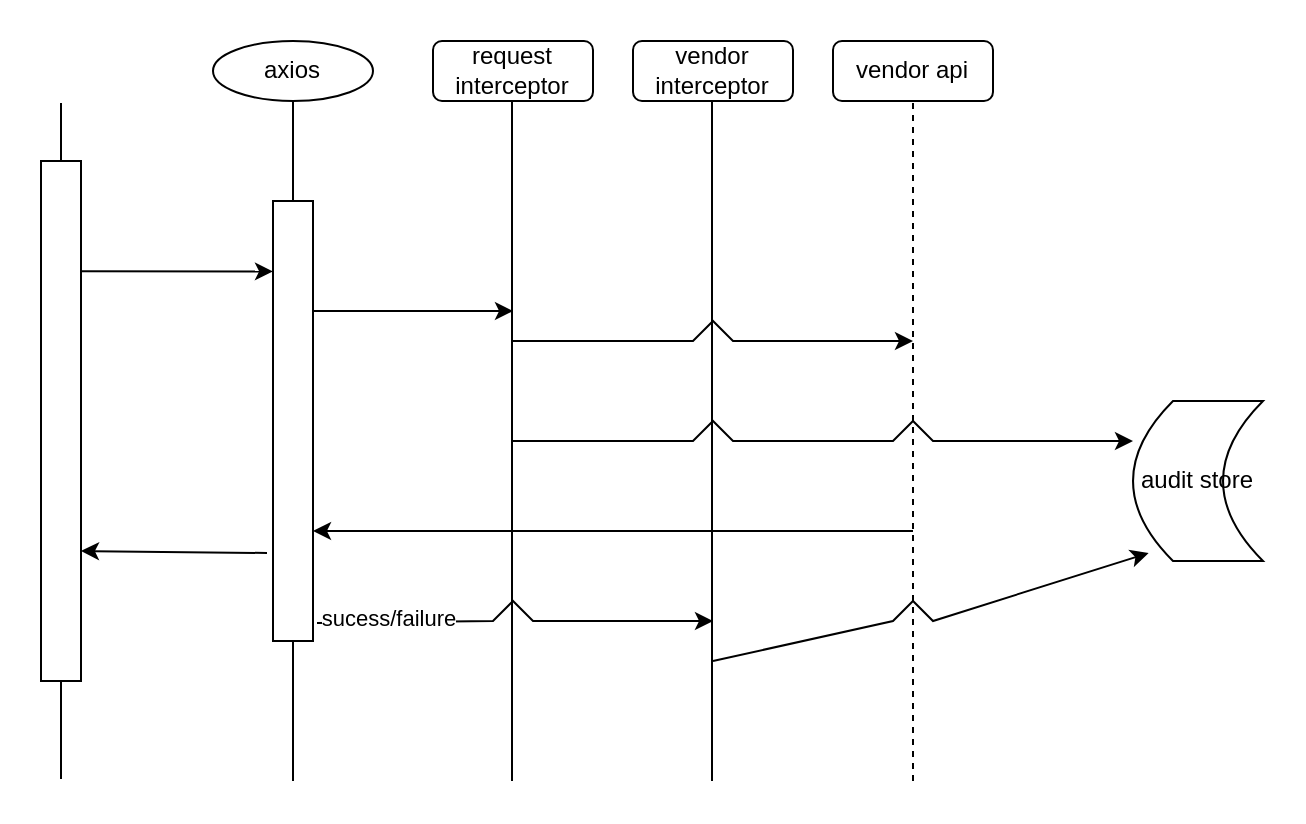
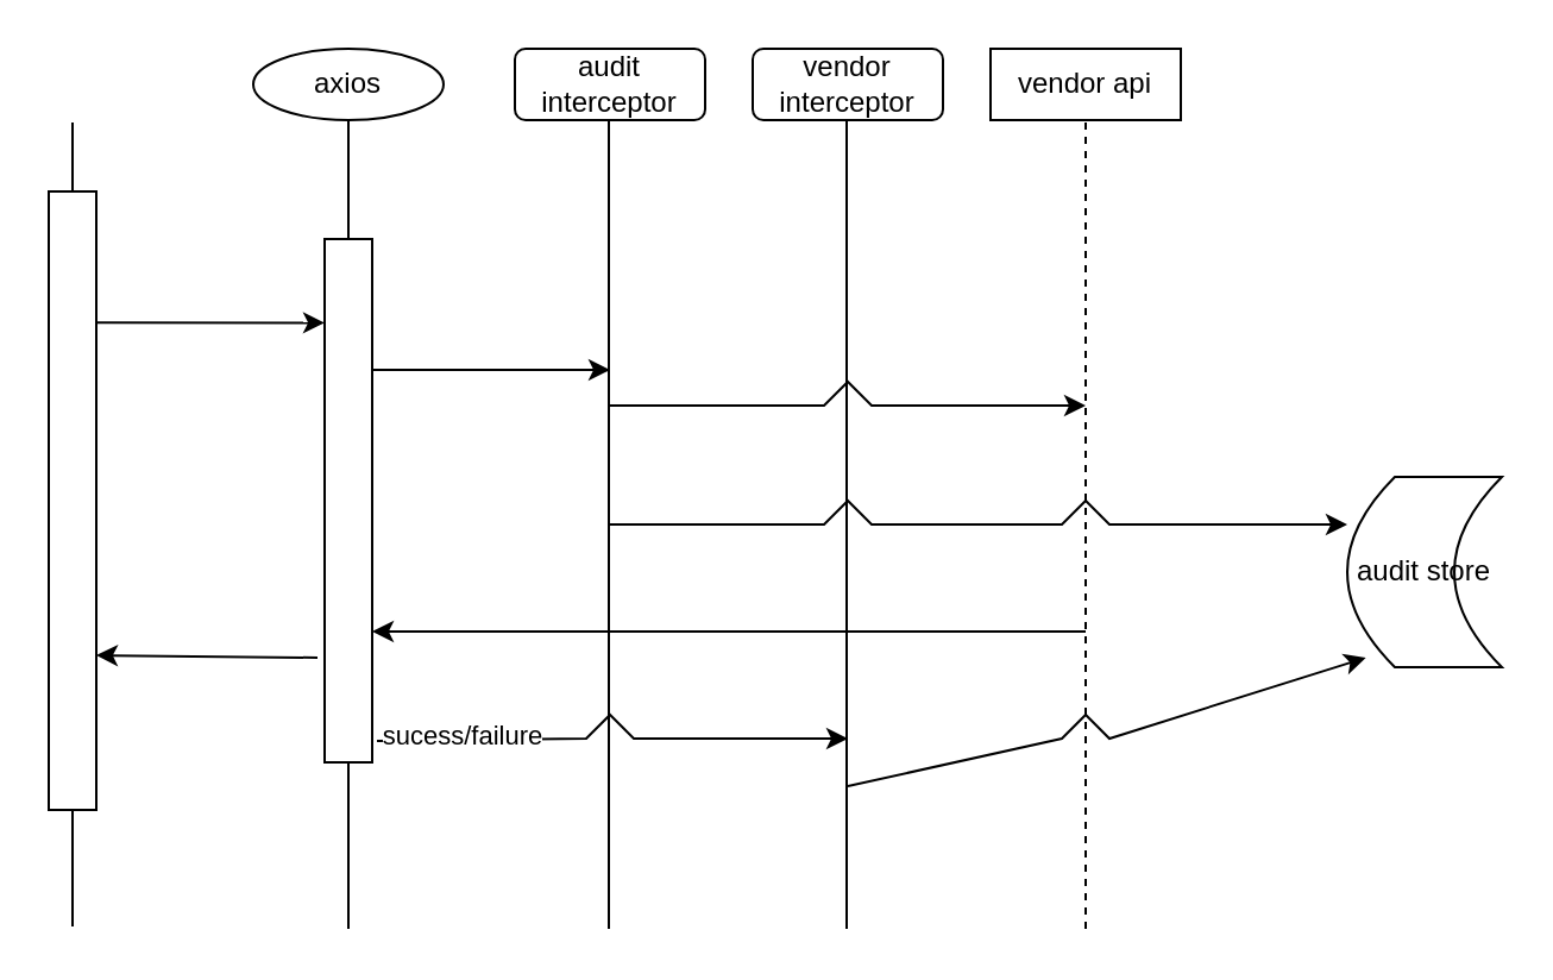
  <mxCell id="0" />
  <mxCell id="1" parent="0" />
  <mxCell id="2" value="axios" style="ellipse;whiteSpace=wrap;html=1;" parent="1" vertex="1"><mxGeometry x="106" y="20" width="80" height="30" as="geometry" /></mxCell>
- <mxCell id="3" value="request interceptor" style="rounded=1;whiteSpace=wrap;html=1;" parent="1" vertex="1"><mxGeometry x="216" y="20" width="80" height="30" as="geometry" /></mxCell>
+ <mxCell id="3" value="audit interceptor" style="rounded=1;whiteSpace=wrap;html=1;" parent="1" vertex="1"><mxGeometry x="216" y="20" width="80" height="30" as="geometry" /></mxCell>
  <mxCell id="4" value="" style="endArrow=none;dashed=1;html=1;rounded=0;entryX=0.5;entryY=1;entryDx=0;entryDy=0;" parent="1" target="5" edge="1"><mxGeometry width="50" height="50" relative="1" as="geometry"><mxPoint x="456" y="390" as="sourcePoint" /><mxPoint x="355.5" y="100" as="targetPoint" /></mxGeometry></mxCell>
- <mxCell id="5" value="vendor api" style="rounded=1;whiteSpace=wrap;html=1;" parent="1" vertex="1"><mxGeometry x="416" y="20" width="80" height="30" as="geometry" /></mxCell>
+ <mxCell id="5" value="vendor api" style="whiteSpace=wrap;html=1;rounded=0;" parent="1" vertex="1"><mxGeometry x="416" y="20" width="80" height="30" as="geometry" /></mxCell>
  <mxCell id="6" value="vendor interceptor" style="rounded=1;whiteSpace=wrap;html=1;" parent="1" vertex="1"><mxGeometry x="316" y="20" width="80" height="30" as="geometry" /></mxCell>
  <mxCell id="7" value="" style="group" parent="1" vertex="1" connectable="0"><mxGeometry x="20" y="80" width="20" height="310" as="geometry" /></mxCell>
  <mxCell id="8" value="" style="group" parent="7" vertex="1" connectable="0"><mxGeometry width="20" height="310" as="geometry" /></mxCell>
  <mxCell id="9" value="" style="endArrow=none;html=1;rounded=0;entryX=0.425;entryY=1.067;entryDx=0;entryDy=0;entryPerimeter=0;" parent="8" edge="1"><mxGeometry width="50" height="50" relative="1" as="geometry"><mxPoint x="10" y="309" as="sourcePoint" /><mxPoint x="10" y="-28.99" as="targetPoint" /></mxGeometry></mxCell>
  <mxCell id="10" value="" style="rounded=0;whiteSpace=wrap;html=1;" parent="8" vertex="1"><mxGeometry width="20" height="260" as="geometry" /></mxCell>
  <mxCell id="11" value="" style="endArrow=none;html=1;rounded=0;entryX=0.5;entryY=1;entryDx=0;entryDy=0;startArrow=none;" parent="1" source="14" target="2" edge="1"><mxGeometry width="50" height="50" relative="1" as="geometry"><mxPoint x="146" y="390" as="sourcePoint" /><mxPoint x="186" y="180" as="targetPoint" /></mxGeometry></mxCell>
  <mxCell id="12" value="" style="endArrow=none;html=1;rounded=0;entryX=0.5;entryY=1;entryDx=0;entryDy=0;" parent="1" edge="1"><mxGeometry width="50" height="50" relative="1" as="geometry"><mxPoint x="255.5" y="390" as="sourcePoint" /><mxPoint x="255.5" y="50" as="targetPoint" /></mxGeometry></mxCell>
  <mxCell id="13" value="" style="endArrow=none;html=1;rounded=0;entryX=0.5;entryY=1;entryDx=0;entryDy=0;" parent="1" edge="1"><mxGeometry width="50" height="50" relative="1" as="geometry"><mxPoint x="355.5" y="390" as="sourcePoint" /><mxPoint x="355.5" y="50" as="targetPoint" /></mxGeometry></mxCell>
  <mxCell id="14" value="" style="rounded=0;whiteSpace=wrap;html=1;" parent="1" vertex="1"><mxGeometry x="136" y="100" width="20" height="220" as="geometry" /></mxCell>
  <mxCell id="15" value="" style="endArrow=none;html=1;rounded=0;entryX=0.5;entryY=1;entryDx=0;entryDy=0;" parent="1" target="14" edge="1"><mxGeometry width="50" height="50" relative="1" as="geometry"><mxPoint x="146" y="390" as="sourcePoint" /><mxPoint x="146" y="50" as="targetPoint" /></mxGeometry></mxCell>
  <mxCell id="16" value="audit store" style="shape=dataStorage;whiteSpace=wrap;html=1;fixedSize=1;" parent="1" vertex="1"><mxGeometry x="566" y="200" width="65" height="80" as="geometry" /></mxCell>
  <mxCell id="17" value="" style="endArrow=classic;html=1;rounded=0;exitX=1;exitY=0.212;exitDx=0;exitDy=0;exitPerimeter=0;entryX=0;entryY=0.16;entryDx=0;entryDy=0;entryPerimeter=0;" parent="1" source="10" target="14" edge="1"><mxGeometry width="50" height="50" relative="1" as="geometry"><mxPoint x="346" y="270" as="sourcePoint" /><mxPoint x="396" y="220" as="targetPoint" /></mxGeometry></mxCell>
  <mxCell id="18" value="" style="endArrow=classic;html=1;rounded=0;exitX=1;exitY=0.25;exitDx=0;exitDy=0;" parent="1" source="14" edge="1"><mxGeometry width="50" height="50" relative="1" as="geometry"><mxPoint x="196" y="200" as="sourcePoint" /><mxPoint x="256" y="155" as="targetPoint" /></mxGeometry></mxCell>
  <mxCell id="19" value="" style="endArrow=classic;html=1;rounded=0;" parent="1" edge="1"><mxGeometry width="50" height="50" relative="1" as="geometry"><mxPoint x="256" y="170" as="sourcePoint" /><mxPoint x="456" y="170" as="targetPoint" /><Array as="points"><mxPoint x="346" y="170" /><mxPoint x="356" y="160" /><mxPoint x="366" y="170" /></Array></mxGeometry></mxCell>
  <mxCell id="20" value="" style="endArrow=classic;html=1;rounded=0;entryX=0;entryY=0.25;entryDx=0;entryDy=0;" parent="1" target="16" edge="1"><mxGeometry width="50" height="50" relative="1" as="geometry"><mxPoint x="256" y="220" as="sourcePoint" /><mxPoint x="456" y="186" as="targetPoint" /><Array as="points"><mxPoint x="346" y="220" /><mxPoint x="356" y="210" /><mxPoint x="366" y="220" /><mxPoint x="446" y="220" /><mxPoint x="456" y="210" /><mxPoint x="466" y="220" /></Array></mxGeometry></mxCell>
  <mxCell id="21" value="" style="endArrow=classic;html=1;rounded=0;entryX=1;entryY=0.75;entryDx=0;entryDy=0;" parent="1" target="14" edge="1"><mxGeometry width="50" height="50" relative="1" as="geometry"><mxPoint x="456" y="265" as="sourcePoint" /><mxPoint x="356" y="270" as="targetPoint" /></mxGeometry></mxCell>
  <mxCell id="22" value="" style="endArrow=classic;html=1;rounded=0;exitX=1.1;exitY=0.959;exitDx=0;exitDy=0;exitPerimeter=0;" parent="1" source="14" edge="1"><mxGeometry width="50" height="50" relative="1" as="geometry"><mxPoint x="186" y="350" as="sourcePoint" /><mxPoint x="356" y="310" as="targetPoint" /><Array as="points"><mxPoint x="246" y="310" /><mxPoint x="256" y="300" /><mxPoint x="266" y="310" /></Array></mxGeometry></mxCell>
  <mxCell id="23" value="sucess/failure" style="edgeLabel;html=1;align=center;verticalAlign=middle;resizable=0;points=[];" parent="22" vertex="1" connectable="0"><mxGeometry x="-0.651" y="2" relative="1" as="geometry"><mxPoint as="offset" /></mxGeometry></mxCell>
  <mxCell id="24" value="" style="endArrow=classic;html=1;rounded=0;entryX=0.12;entryY=0.95;entryDx=0;entryDy=0;entryPerimeter=0;" parent="1" target="16" edge="1"><mxGeometry width="50" height="50" relative="1" as="geometry"><mxPoint x="356" y="330" as="sourcePoint" /><mxPoint x="436" y="310" as="targetPoint" /><Array as="points"><mxPoint x="446" y="310" /><mxPoint x="456" y="300" /><mxPoint x="466" y="310" /></Array></mxGeometry></mxCell>
  <mxCell id="25" value="" style="endArrow=classic;html=1;rounded=0;exitX=-0.15;exitY=0.8;exitDx=0;exitDy=0;exitPerimeter=0;entryX=1;entryY=0.75;entryDx=0;entryDy=0;" parent="1" source="14" target="10" edge="1"><mxGeometry width="50" height="50" relative="1" as="geometry"><mxPoint x="86" y="340" as="sourcePoint" /><mxPoint x="46" y="276" as="targetPoint" /></mxGeometry></mxCell>
